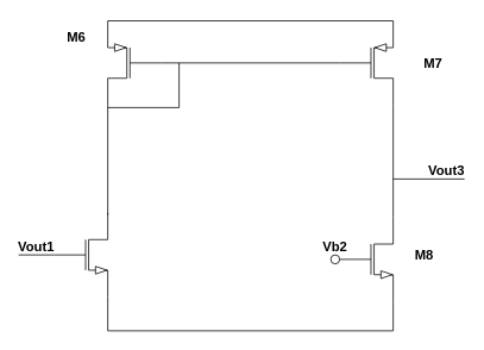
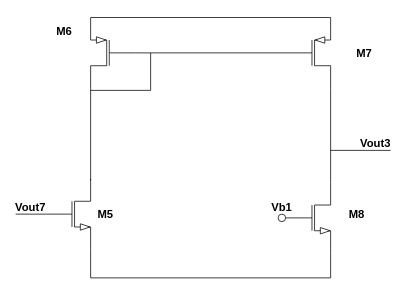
  <mxCell id="0" />
  <mxCell id="1" parent="0" />
  <mxCell id="2" value="" style="verticalLabelPosition=bottom;shadow=0;dashed=0;align=center;html=1;verticalAlign=top;shape=mxgraph.electrical.transistors.pmos;pointerEvents=1;" parent="1" vertex="1"><mxGeometry x="380" y="20" width="60" height="100" as="geometry" /></mxCell>
  <mxCell id="3" value="" style="verticalLabelPosition=bottom;shadow=0;dashed=0;align=center;html=1;verticalAlign=top;shape=mxgraph.electrical.transistors.pmos;pointerEvents=1;direction=east;rotation=0;flipH=1;" parent="1" vertex="1"><mxGeometry x="120" y="20" width="60" height="100" as="geometry" /></mxCell>
  <mxCell id="4" value="" style="verticalLabelPosition=bottom;shadow=0;dashed=0;align=center;html=1;verticalAlign=top;shape=mxgraph.electrical.transistors.nmos;pointerEvents=1;direction=west;flipH=1;flipV=1;" parent="1" vertex="1"><mxGeometry x="60" y="235" width="60" height="100" as="geometry" /></mxCell>
  <mxCell id="5" value="" style="endArrow=none;html=1;entryX=1;entryY=1;entryDx=0;entryDy=0;entryPerimeter=0;exitX=1;exitY=0;exitDx=0;exitDy=0;exitPerimeter=0;" parent="1" target="2" edge="1" source="17"><mxGeometry width="50" height="50" relative="1" as="geometry"><mxPoint x="440" y="180" as="sourcePoint" /><mxPoint x="380" y="90" as="targetPoint" /></mxGeometry></mxCell>
  <mxCell id="6" value="" style="endArrow=none;html=1;exitX=0;exitY=0.5;exitDx=0;exitDy=0;exitPerimeter=0;entryX=0;entryY=0.5;entryDx=0;entryDy=0;entryPerimeter=0;" parent="1" source="3" target="2" edge="1"><mxGeometry width="50" height="50" relative="1" as="geometry"><mxPoint x="220" y="140" as="sourcePoint" /><mxPoint x="270" y="90" as="targetPoint" /></mxGeometry></mxCell>
  <mxCell id="7" value="" style="endArrow=none;html=1;exitX=1;exitY=0;exitDx=0;exitDy=0;exitPerimeter=0;entryX=1;entryY=0;entryDx=0;entryDy=0;entryPerimeter=0;" parent="1" source="3" target="2" edge="1"><mxGeometry width="50" height="50" relative="1" as="geometry"><mxPoint x="180" y="40" as="sourcePoint" /><mxPoint x="230" y="-10" as="targetPoint" /></mxGeometry></mxCell>
  <mxCell id="8" value="" style="endArrow=none;html=1;entryX=1;entryY=1;entryDx=0;entryDy=0;entryPerimeter=0;exitX=0;exitY=0.5;exitDx=0;exitDy=0;exitPerimeter=0;" parent="1" target="3" edge="1"><mxGeometry width="50" height="50" relative="1" as="geometry"><mxPoint x="120" y="240" as="sourcePoint" /><mxPoint x="180" y="120" as="targetPoint" /></mxGeometry></mxCell>
  <mxCell id="9" value="" style="endArrow=none;html=1;" parent="1" edge="1"><mxGeometry width="50" height="50" relative="1" as="geometry"><mxPoint x="120" y="370" as="sourcePoint" /><mxPoint x="440" y="370" as="targetPoint" /></mxGeometry></mxCell>
  <mxCell id="10" value="&lt;div&gt;M6&lt;/div&gt;" style="text;html=1;strokeColor=none;fillColor=none;align=center;verticalAlign=middle;whiteSpace=wrap;rounded=0;glass=0;fontStyle=1;fontSize=15;" parent="1" vertex="1"><mxGeometry x="65" y="30" width="40" height="20" as="geometry" /></mxCell>
  <mxCell id="11" value="&lt;div&gt;M7&lt;/div&gt;" style="text;html=1;strokeColor=none;fillColor=none;align=center;verticalAlign=middle;whiteSpace=wrap;rounded=0;glass=0;fontStyle=1;fontSize=15;" parent="1" vertex="1"><mxGeometry x="465" y="60" width="40" height="20" as="geometry" /></mxCell>
  <mxCell id="12" value="" style="endArrow=none;html=1;fontSize=15;" parent="1" edge="1"><mxGeometry width="50" height="50" relative="1" as="geometry"><mxPoint x="200" y="120" as="sourcePoint" /><mxPoint x="200" y="70" as="targetPoint" /></mxGeometry></mxCell>
  <mxCell id="13" value="" style="endArrow=none;html=1;fontSize=15;" parent="1" edge="1"><mxGeometry width="50" height="50" relative="1" as="geometry"><mxPoint x="120" y="120" as="sourcePoint" /><mxPoint x="200" y="120" as="targetPoint" /></mxGeometry></mxCell>
  <mxCell id="14" value="" style="endArrow=none;html=1;fontSize=15;" parent="1" edge="1"><mxGeometry width="50" height="50" relative="1" as="geometry"><mxPoint x="440" y="200" as="sourcePoint" /><mxPoint x="520" y="200" as="targetPoint" /></mxGeometry></mxCell>
  <mxCell id="15" value="&lt;div&gt;Vout3&lt;/div&gt;" style="text;html=1;strokeColor=none;fillColor=none;align=center;verticalAlign=middle;whiteSpace=wrap;rounded=0;glass=0;fontStyle=1;fontSize=15;" parent="1" vertex="1"><mxGeometry x="480" y="180" width="40" height="20" as="geometry" /></mxCell>
  <mxCell id="16" value="" style="endArrow=none;html=1;entryX=1;entryY=1;entryDx=0;entryDy=0;entryPerimeter=0;" edge="1" parent="1" target="4"><mxGeometry width="50" height="50" relative="1" as="geometry"><mxPoint x="120" y="370" as="sourcePoint" /><mxPoint x="220" y="310" as="targetPoint" /></mxGeometry></mxCell>
  <mxCell id="17" value="" style="verticalLabelPosition=bottom;shadow=0;dashed=0;align=center;html=1;verticalAlign=top;shape=mxgraph.electrical.transistors.nmos;pointerEvents=1;direction=west;flipH=1;flipV=1;" vertex="1" parent="1"><mxGeometry x="380" y="240" width="60" height="100" as="geometry" /></mxCell>
  <mxCell id="18" value="" style="endArrow=none;html=1;entryX=1;entryY=1;entryDx=0;entryDy=0;entryPerimeter=0;" edge="1" parent="1" target="17"><mxGeometry width="50" height="50" relative="1" as="geometry"><mxPoint x="440" y="370" as="sourcePoint" /><mxPoint x="310" y="270" as="targetPoint" /></mxGeometry></mxCell>
+ <mxCell id="19" value="&lt;div&gt;M5&lt;/div&gt;" style="text;html=1;strokeColor=none;fillColor=none;align=center;verticalAlign=middle;whiteSpace=wrap;rounded=0;glass=0;fontStyle=1;fontSize=15;" vertex="1" parent="1"><mxGeometry x="120" y="275" width="40" height="20" as="geometry" /></mxCell>
  <mxCell id="20" value="&lt;div&gt;M8&lt;/div&gt;" style="text;html=1;strokeColor=none;fillColor=none;align=center;verticalAlign=middle;whiteSpace=wrap;rounded=0;glass=0;fontStyle=1;fontSize=15;" vertex="1" parent="1"><mxGeometry x="455" y="275" width="40" height="20" as="geometry" /></mxCell>
  <mxCell id="21" value="" style="ellipse;whiteSpace=wrap;html=1;aspect=fixed;" vertex="1" parent="1"><mxGeometry x="370" y="285" width="10" height="10" as="geometry" /></mxCell>
- <mxCell id="22" value="Vb2" style="text;html=1;strokeColor=none;fillColor=none;align=center;verticalAlign=middle;whiteSpace=wrap;rounded=0;glass=0;fontStyle=1;fontSize=15;" vertex="1" parent="1"><mxGeometry x="355" y="265" width="40" height="20" as="geometry" /></mxCell>
+ <mxCell id="22" value="Vb1" style="text;html=1;strokeColor=none;fillColor=none;align=center;verticalAlign=middle;whiteSpace=wrap;rounded=0;glass=0;fontStyle=1;fontSize=15;" vertex="1" parent="1"><mxGeometry x="355" y="265" width="40" height="20" as="geometry" /></mxCell>
  <mxCell id="23" value="" style="endArrow=none;html=1;entryX=0;entryY=0.5;entryDx=0;entryDy=0;entryPerimeter=0;" edge="1" parent="1" target="4"><mxGeometry width="50" height="50" relative="1" as="geometry"><mxPoint x="20" y="285" as="sourcePoint" /><mxPoint x="20" y="210" as="targetPoint" /></mxGeometry></mxCell>
- <mxCell id="24" value="&lt;div&gt;Vout1&lt;/div&gt;" style="text;html=1;strokeColor=none;fillColor=none;align=center;verticalAlign=middle;whiteSpace=wrap;rounded=0;glass=0;fontStyle=1;fontSize=15;" vertex="1" parent="1"><mxGeometry x="20" y="265" width="40" height="20" as="geometry" /></mxCell>
+ <mxCell id="24" value="&lt;div&gt;Vout7&lt;/div&gt;" style="text;html=1;strokeColor=none;fillColor=none;align=center;verticalAlign=middle;whiteSpace=wrap;rounded=0;glass=0;fontStyle=1;fontSize=15;" vertex="1" parent="1"><mxGeometry x="20" y="265" width="40" height="20" as="geometry" /></mxCell>
